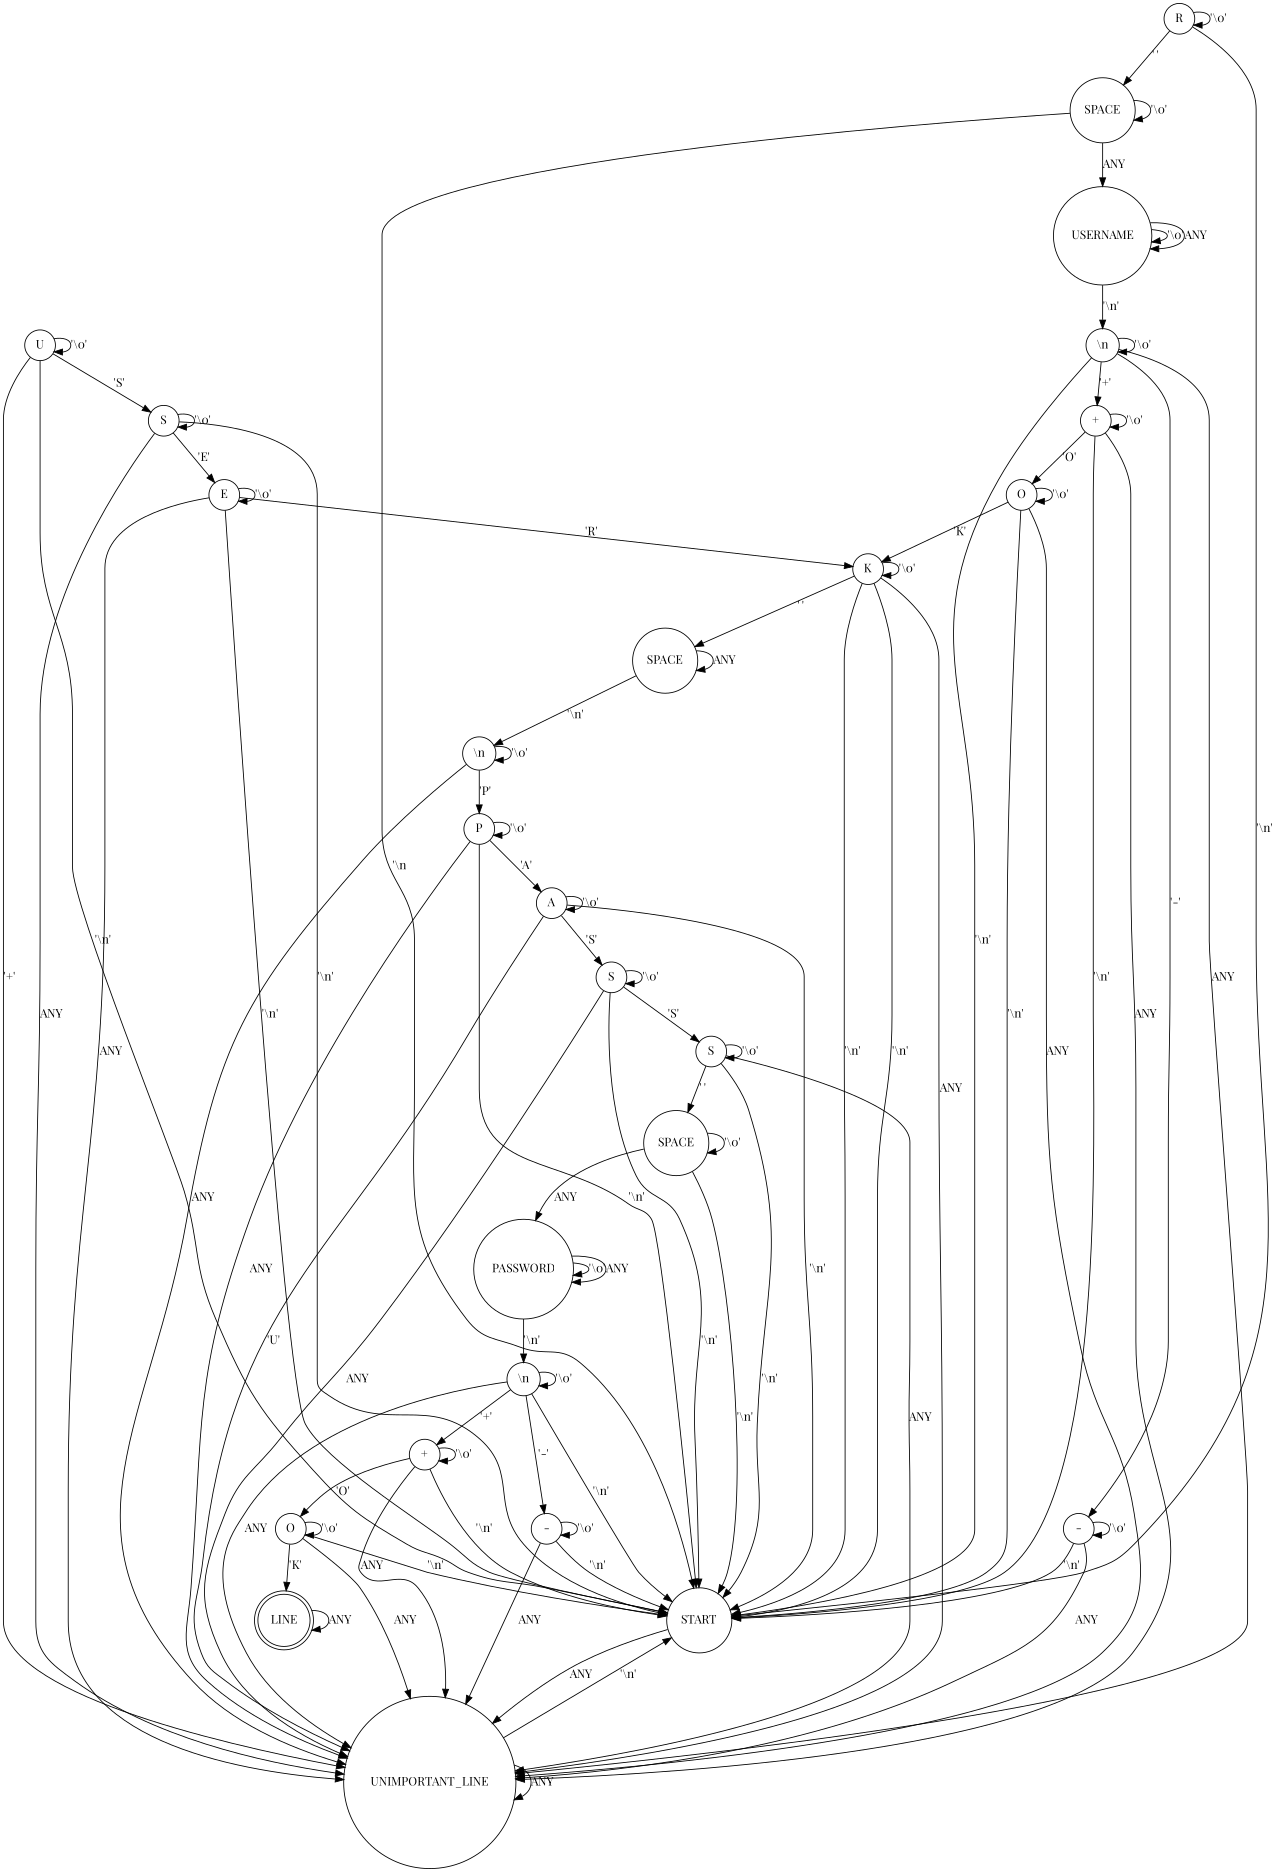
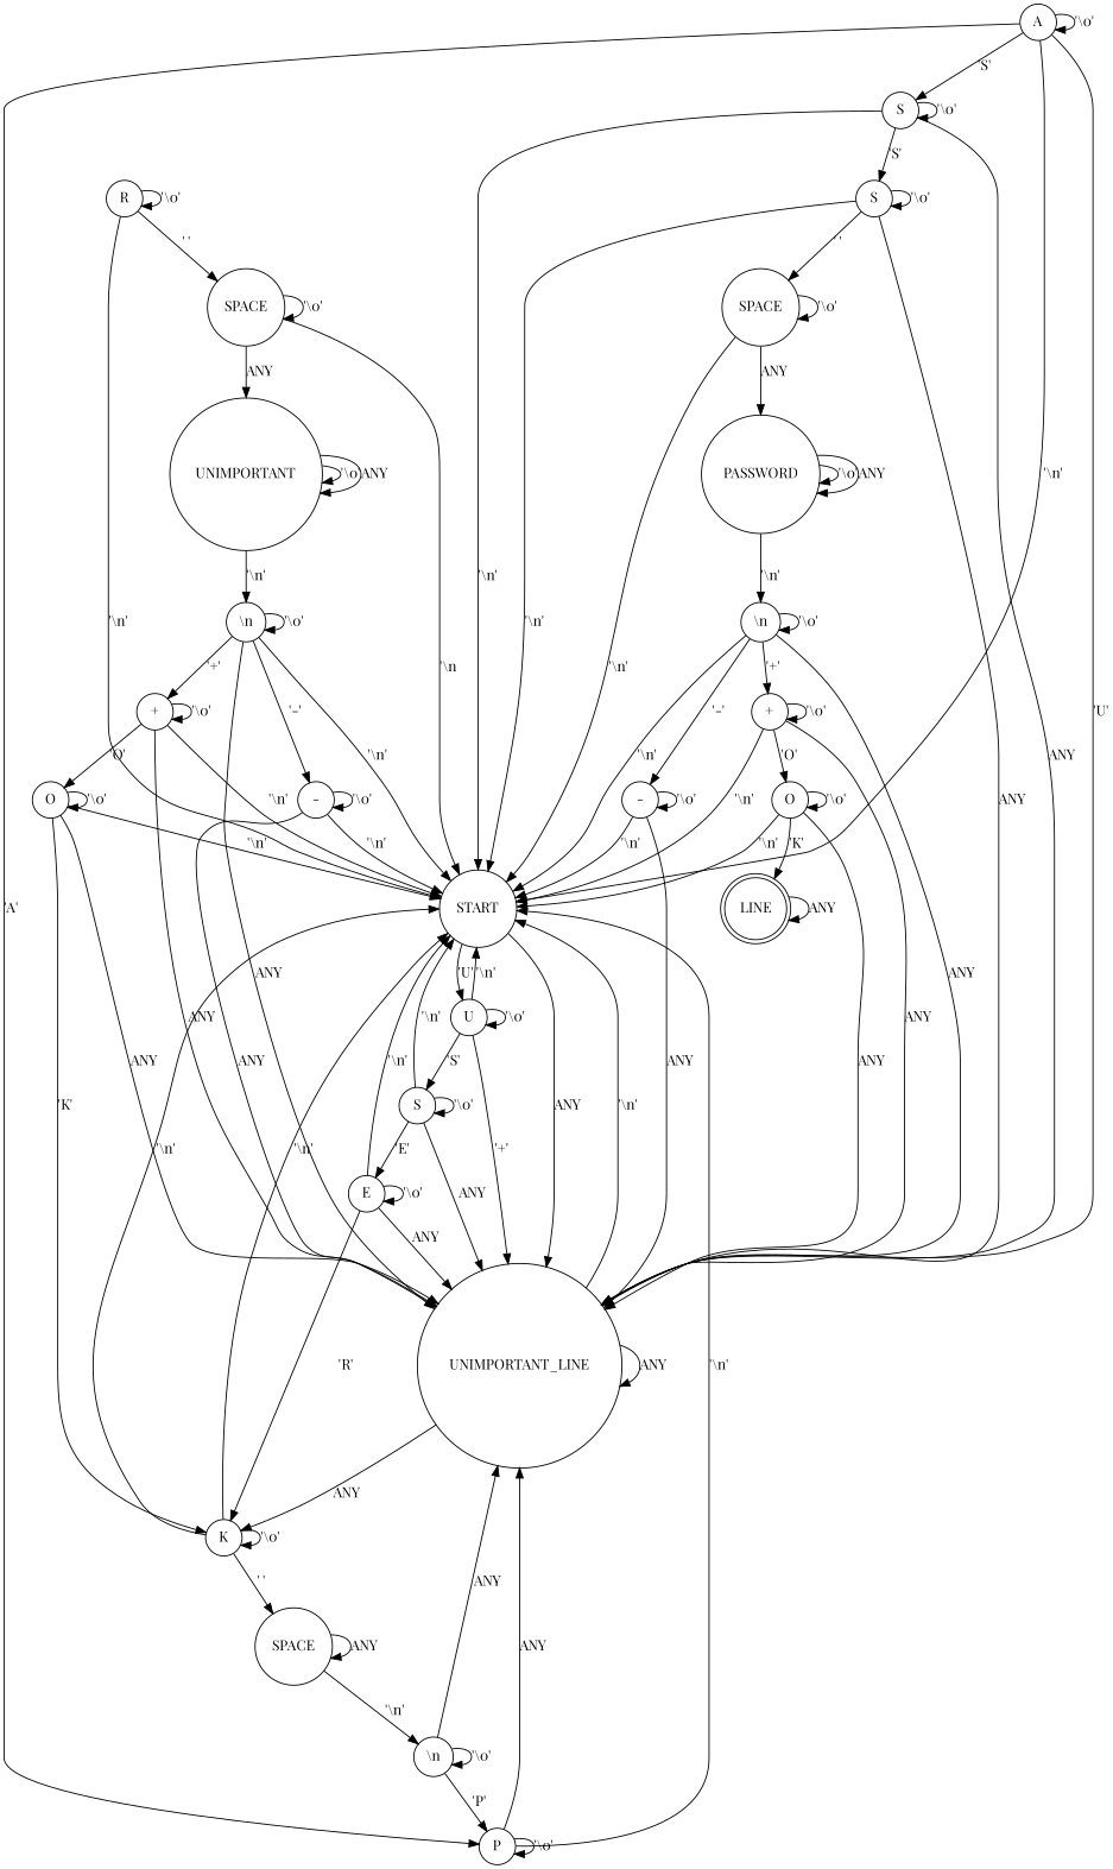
  digraph {
    fontname="Playfair Display"
    rankdir=TB
    node [fontname="Playfair Display" shape=circle]
    edge [fontname="Playfair Display"]
    n1 [label=START]
    n2 [label=UNIMPORTANT_LINE]
    n3 [label=U]
    n4 [label=S]
    n5 [label=E]
    n6 [label=K]
    n7 [label=R]
    n8 [label=SPACE]
-   n9 [label=USERNAME]
+   n9 [label=UNIMPORTANT]
    n10 [label="\\n"]
    n11 [label="+"]
    n12 [label="-"]
    n13 [label=O]
    n14 [label=SPACE]
    n15 [label="\\n"]
    n16 [label=P]
    n17 [label=A]
    n18 [label=S]
    n19 [label=S]
    n20 [label=SPACE]
    n21 [label=PASSWORD]
    n22 [label="\\n"]
    n23 [label="+"]
    n24 [label="-"]
    n25 [label=O]
    n26 [label=LINE shape=doublecircle]
    n1 -> n2 [label=ANY]
+   n1 -> n3 [label="'U'"]
    n2 -> n1 [label="'\\n'"]
    n2 -> n2 [label=ANY]
    n3 -> n1 [label="'\\n'"]
    n3 -> n2 [label="'+'"]
    n3 -> n3 [label="'\\0'"]
    n3 -> n4 [label="'S'"]
    n4 -> n1 [label="'\\n'"]
    n4 -> n2 [label=ANY]
    n4 -> n4 [label="'\\0'"]
    n4 -> n5 [label="'E'"]
    n5 -> n1 [label="'\\n'"]
    n5 -> n2 [label=ANY]
    n5 -> n5 [label="'\\0'"]
    n5 -> n6 [label="'R'"]
    n6 -> n1 [label="'\\n'"]
    n6 -> n1 [label="'\\n'"]
-   n6 -> n2 [label=ANY]
+   n2 -> n6 [label=ANY]
    n6 -> n6 [label="'\\0'"]
    n6 -> n14 [label="' '"]
    n7 -> n1 [label="'\\n'"]
    n7 -> n7 [label="'\\0'"]
    n7 -> n8 [label="' '"]
    n8 -> n1 [label="'\\n"]
    n8 -> n8 [label="'\\0'"]
    n8 -> n9 [label=ANY]
    n9 -> n9 [label="'\\0'"]
    n9 -> n9 [label=ANY]
    n9 -> n10 [label="'\\n'"]
    n10 -> n1 [label="'\\n'"]
    n10 -> n2 [label=ANY]
    n10 -> n10 [label="'\\0'"]
    n10 -> n11 [label="'+'"]
    n10 -> n12 [label="'-'"]
    n11 -> n1 [label="'\\n'"]
    n11 -> n2 [label=ANY]
    n11 -> n11 [label="'\\0'"]
    n11 -> n13 [label="'O'"]
    n12 -> n1 [label="'\\n'"]
    n12 -> n2 [label=ANY]
    n12 -> n12 [label="'\\0'"]
    n13 -> n1 [label="'\\n'"]
    n13 -> n2 [label=ANY]
    n13 -> n6 [label="'K'"]
    n13 -> n13 [label="'\\0'"]
    n14 -> n14 [label=ANY]
    n14 -> n15 [label="'\\n'"]
    n15 -> n2 [label=ANY]
    n15 -> n15 [label="'\\0'"]
    n15 -> n16 [label="'P'"]
    n16 -> n1 [label="'\\n'"]
    n16 -> n2 [label=ANY]
    n16 -> n16 [label="'\\0'"]
-   n16 -> n17 [label="'A'"]
+   n17 -> n16 [label="'A'"]
    n17 -> n1 [label="'\\n'"]
    n17 -> n2 [label="'U'"]
    n17 -> n17 [label="'\\0'"]
    n17 -> n18 [label="'S'"]
    n18 -> n1 [label="'\\n'"]
    n18 -> n2 [label=ANY]
    n18 -> n18 [label="'\\0'"]
    n18 -> n19 [label="'S'"]
    n19 -> n1 [label="'\\n'"]
    n19 -> n2 [label=ANY]
    n19 -> n19 [label="'\\0'"]
    n19 -> n20 [label="' '"]
    n20 -> n1 [label="'\\n'"]
    n20 -> n20 [label="'\\0'"]
    n20 -> n21 [label=ANY]
    n21 -> n21 [label="'\\0'"]
    n21 -> n21 [label=ANY]
    n21 -> n22 [label="'\\n'"]
    n22 -> n1 [label="'\\n'"]
    n22 -> n2 [label=ANY]
    n22 -> n22 [label="'\\0'"]
    n22 -> n23 [label="'+'"]
    n22 -> n24 [label="'-'"]
    n23 -> n1 [label="'\\n'"]
    n23 -> n2 [label=ANY]
    n23 -> n23 [label="'\\0'"]
    n23 -> n25 [label="'O'"]
    n24 -> n1 [label="'\\n'"]
    n24 -> n2 [label=ANY]
    n24 -> n24 [label="'\\0'"]
    n25 -> n1 [label="'\\n'"]
    n25 -> n2 [label=ANY]
    n25 -> n25 [label="'\\0'"]
    n25 -> n26 [label="'K'"]
    n26 -> n26 [label=ANY]
  }
